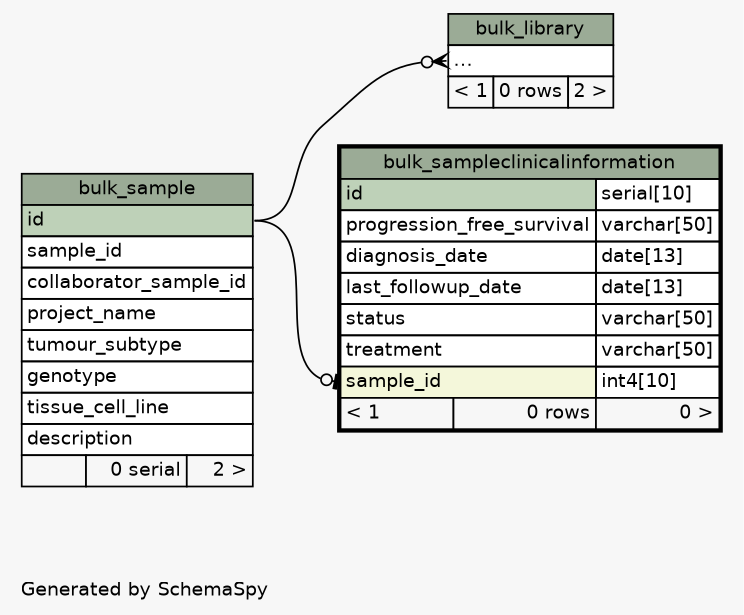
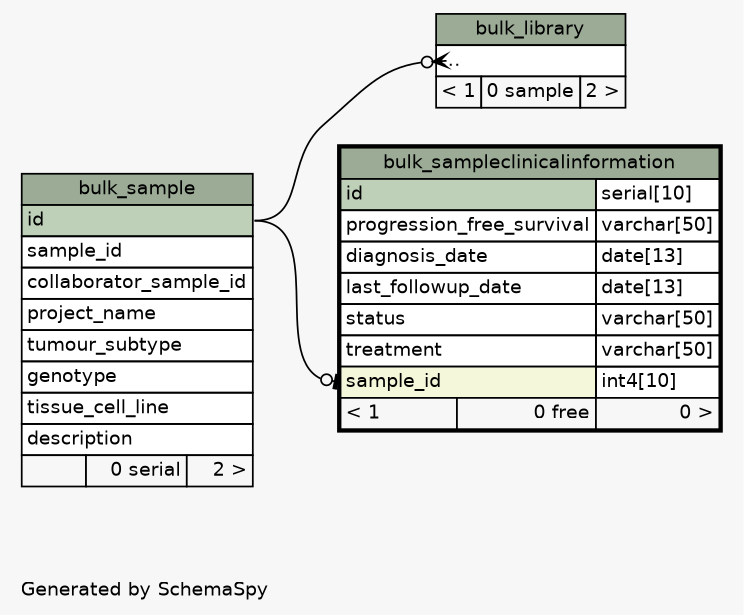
  digraph {
    bgcolor="#f7f7f7"
    fontname=Helvetica
    fontsize=11
    label="\nGenerated by SchemaSpy"
    labeljust=l
    nodesep=0.18
    rankdir=RL
    ranksep=0.46
    node [fontname=Helvetica fontsize=11 shape=plaintext]
    edge [arrowhead=none arrowsize=0.8 dir=back headport="id:e"]
-   n1 [label=<     <TABLE BORDER="0" CELLBORDER="1" CELLSPACING="0" BGCOLOR="#ffffff">       <TR><TD COLSPAN="3" BGCOLOR="#9bab96" ALIGN="CENTER">bulk_library</TD></TR>       <TR><TD PORT="elipses" COLSPAN="3" ALIGN="LEFT">...</TD></TR>       <TR><TD ALIGN="LEFT" BGCOLOR="#f7f7f7">&lt; 1</TD><TD ALIGN="RIGHT" BGCOLOR="#f7f7f7">0 rows</TD><TD ALIGN="RIGHT" BGCOLOR="#f7f7f7">2 &gt;</TD></TR>     </TABLE>>]
+   n1 [label=<     <TABLE BORDER="0" CELLBORDER="1" CELLSPACING="0" BGCOLOR="#ffffff">       <TR><TD COLSPAN="3" BGCOLOR="#9bab96" ALIGN="CENTER">bulk_library</TD></TR>       <TR><TD PORT="elipses" COLSPAN="3" ALIGN="LEFT">...</TD></TR>       <TR><TD ALIGN="LEFT" BGCOLOR="#f7f7f7">&lt; 1</TD><TD ALIGN="RIGHT" BGCOLOR="#f7f7f7">0 sample</TD><TD ALIGN="RIGHT" BGCOLOR="#f7f7f7">2 &gt;</TD></TR>     </TABLE>>]
    n2 [label=<     <TABLE BORDER="0" CELLBORDER="1" CELLSPACING="0" BGCOLOR="#ffffff">       <TR><TD COLSPAN="3" BGCOLOR="#9bab96" ALIGN="CENTER">bulk_sample</TD></TR>       <TR><TD PORT="id" COLSPAN="3" BGCOLOR="#bed1b8" ALIGN="LEFT">id</TD></TR>       <TR><TD PORT="sample_id" COLSPAN="3" ALIGN="LEFT">sample_id</TD></TR>       <TR><TD PORT="collaborator_sample_id" COLSPAN="3" ALIGN="LEFT">collaborator_sample_id</TD></TR>       <TR><TD PORT="project_name" COLSPAN="3" ALIGN="LEFT">project_name</TD></TR>       <TR><TD PORT="tumour_subtype" COLSPAN="3" ALIGN="LEFT">tumour_subtype</TD></TR>       <TR><TD PORT="genotype" COLSPAN="3" ALIGN="LEFT">genotype</TD></TR>       <TR><TD PORT="tissue_cell_line" COLSPAN="3" ALIGN="LEFT">tissue_cell_line</TD></TR>       <TR><TD PORT="description" COLSPAN="3" ALIGN="LEFT">description</TD></TR>       <TR><TD ALIGN="LEFT" BGCOLOR="#f7f7f7">  </TD><TD ALIGN="RIGHT" BGCOLOR="#f7f7f7">0 serial</TD><TD ALIGN="RIGHT" BGCOLOR="#f7f7f7">2 &gt;</TD></TR>     </TABLE>>]
-   n3 [label=<     <TABLE BORDER="2" CELLBORDER="1" CELLSPACING="0" BGCOLOR="#ffffff">       <TR><TD COLSPAN="3" BGCOLOR="#9bab96" ALIGN="CENTER">bulk_sampleclinicalinformation</TD></TR>       <TR><TD PORT="id" COLSPAN="2" BGCOLOR="#bed1b8" ALIGN="LEFT">id</TD><TD PORT="id.type" ALIGN="LEFT">serial[10]</TD></TR>       <TR><TD PORT="progression_free_survival" COLSPAN="2" ALIGN="LEFT">progression_free_survival</TD><TD PORT="progression_free_survival.type" ALIGN="LEFT">varchar[50]</TD></TR>       <TR><TD PORT="diagnosis_date" COLSPAN="2" ALIGN="LEFT">diagnosis_date</TD><TD PORT="diagnosis_date.type" ALIGN="LEFT">date[13]</TD></TR>       <TR><TD PORT="last_followup_date" COLSPAN="2" ALIGN="LEFT">last_followup_date</TD><TD PORT="last_followup_date.type" ALIGN="LEFT">date[13]</TD></TR>       <TR><TD PORT="status" COLSPAN="2" ALIGN="LEFT">status</TD><TD PORT="status.type" ALIGN="LEFT">varchar[50]</TD></TR>       <TR><TD PORT="treatment" COLSPAN="2" ALIGN="LEFT">treatment</TD><TD PORT="treatment.type" ALIGN="LEFT">varchar[50]</TD></TR>       <TR><TD PORT="sample_id" COLSPAN="2" BGCOLOR="#f4f7da" ALIGN="LEFT">sample_id</TD><TD PORT="sample_id.type" ALIGN="LEFT">int4[10]</TD></TR>       <TR><TD ALIGN="LEFT" BGCOLOR="#f7f7f7">&lt; 1</TD><TD ALIGN="RIGHT" BGCOLOR="#f7f7f7">0 rows</TD><TD ALIGN="RIGHT" BGCOLOR="#f7f7f7">0 &gt;</TD></TR>     </TABLE>>]
+   n3 [label=<     <TABLE BORDER="2" CELLBORDER="1" CELLSPACING="0" BGCOLOR="#ffffff">       <TR><TD COLSPAN="3" BGCOLOR="#9bab96" ALIGN="CENTER">bulk_sampleclinicalinformation</TD></TR>       <TR><TD PORT="id" COLSPAN="2" BGCOLOR="#bed1b8" ALIGN="LEFT">id</TD><TD PORT="id.type" ALIGN="LEFT">serial[10]</TD></TR>       <TR><TD PORT="progression_free_survival" COLSPAN="2" ALIGN="LEFT">progression_free_survival</TD><TD PORT="progression_free_survival.type" ALIGN="LEFT">varchar[50]</TD></TR>       <TR><TD PORT="diagnosis_date" COLSPAN="2" ALIGN="LEFT">diagnosis_date</TD><TD PORT="diagnosis_date.type" ALIGN="LEFT">date[13]</TD></TR>       <TR><TD PORT="last_followup_date" COLSPAN="2" ALIGN="LEFT">last_followup_date</TD><TD PORT="last_followup_date.type" ALIGN="LEFT">date[13]</TD></TR>       <TR><TD PORT="status" COLSPAN="2" ALIGN="LEFT">status</TD><TD PORT="status.type" ALIGN="LEFT">varchar[50]</TD></TR>       <TR><TD PORT="treatment" COLSPAN="2" ALIGN="LEFT">treatment</TD><TD PORT="treatment.type" ALIGN="LEFT">varchar[50]</TD></TR>       <TR><TD PORT="sample_id" COLSPAN="2" BGCOLOR="#f4f7da" ALIGN="LEFT">sample_id</TD><TD PORT="sample_id.type" ALIGN="LEFT">int4[10]</TD></TR>       <TR><TD ALIGN="LEFT" BGCOLOR="#f7f7f7">&lt; 1</TD><TD ALIGN="RIGHT" BGCOLOR="#f7f7f7">0 free</TD><TD ALIGN="RIGHT" BGCOLOR="#f7f7f7">0 &gt;</TD></TR>     </TABLE>>]
    n1 -> n2 [arrowtail=crowodot tailport="elipses:w"]
    n3 -> n2 [arrowtail=teeodot tailport="sample_id:w"]
  }
